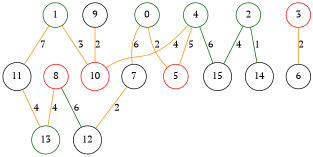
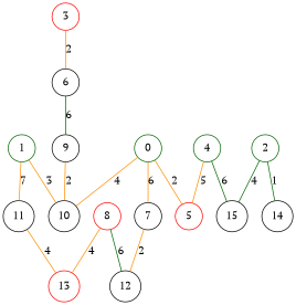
  graph {
    fontname="PT Serif"
    node [color=black fontname="PT Serif" shape=circle]
    edge [color=darkorange fontname="PT Serif"]
    0 [color=darkgreen]
-   10 [color=red]
+   10
    7
    5 [color=red]
    12
    9
    1 [color=darkgreen]
    11
-   13 [color=darkgreen]
+   13 [color=red]
    2 [color=darkgreen]
    14
    15
    3 [color=red]
    6
    4 [color=darkgreen]
    8 [color=red]
-   4 -- 10 [label=4]
+   0 -- 10 [label=4]
    0 -- 7 [label=6]
    0 -- 5 [label=2]
    7 -- 12 [label=2]
    9 -- 10 [label=2]
    1 -- 10 [label=3]
    1 -- 11 [label=7]
    11 -- 13 [label=4]
    2 -- 14 [color=darkgreen label=1]
    2 -- 15 [color=darkgreen label=4]
    3 -- 6 [label=2]
+   6 -- 9 [color=darkgreen label=6]
    4 -- 5 [label=5]
    4 -- 15 [color=darkgreen label=6]
    8 -- 12 [color=darkgreen label=6]
    8 -- 13 [label=4]
  }
